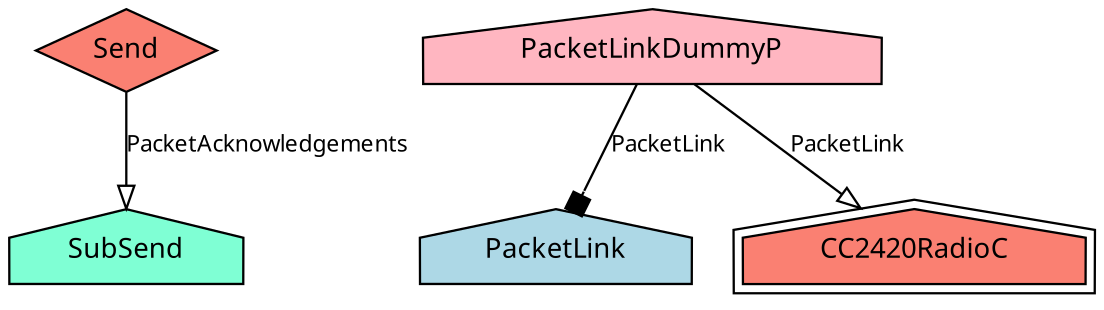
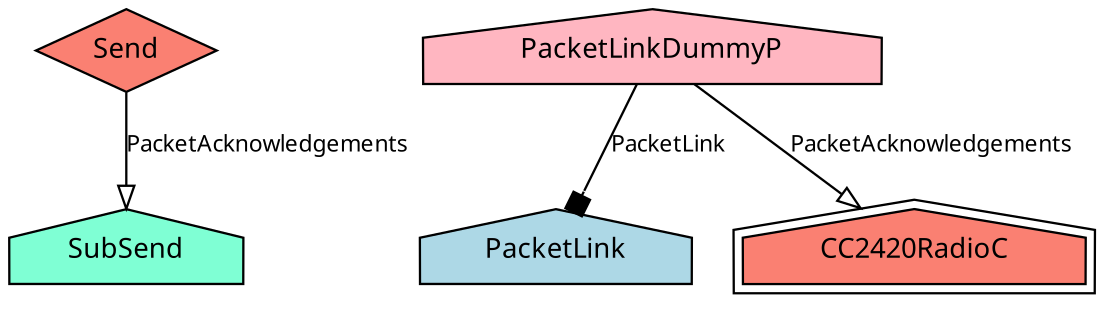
  digraph {
    fontname="Noto Sans"
    node [fillcolor=salmon fontname="Noto Sans" fontsize=12 shape=house style=filled]
    edge [arrowhead=onormal fontname="Noto Sans" fontsize=10]
    n1 [label=Send shape=diamond]
    n2 [fillcolor=aquamarine label=SubSend]
    n3 [fillcolor=lightblue label=PacketLink]
    PacketLinkDummyP [fillcolor=lightpink]
    CC2420RadioC [peripheries=2]
    n1 -> n2 [label=PacketAcknowledgements]
    PacketLinkDummyP -> n3 [arrowhead=box label=PacketLink]
-   PacketLinkDummyP -> CC2420RadioC [label=PacketLink]
+   PacketLinkDummyP -> CC2420RadioC [label=PacketAcknowledgements]
  }
